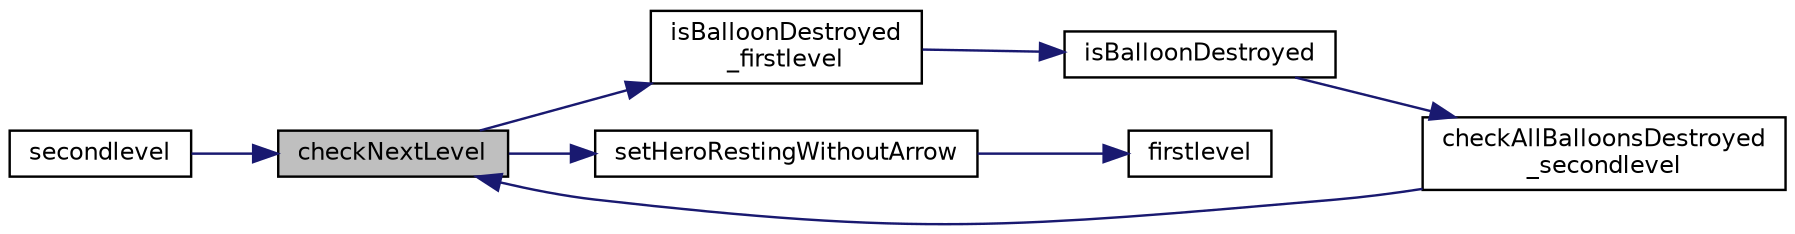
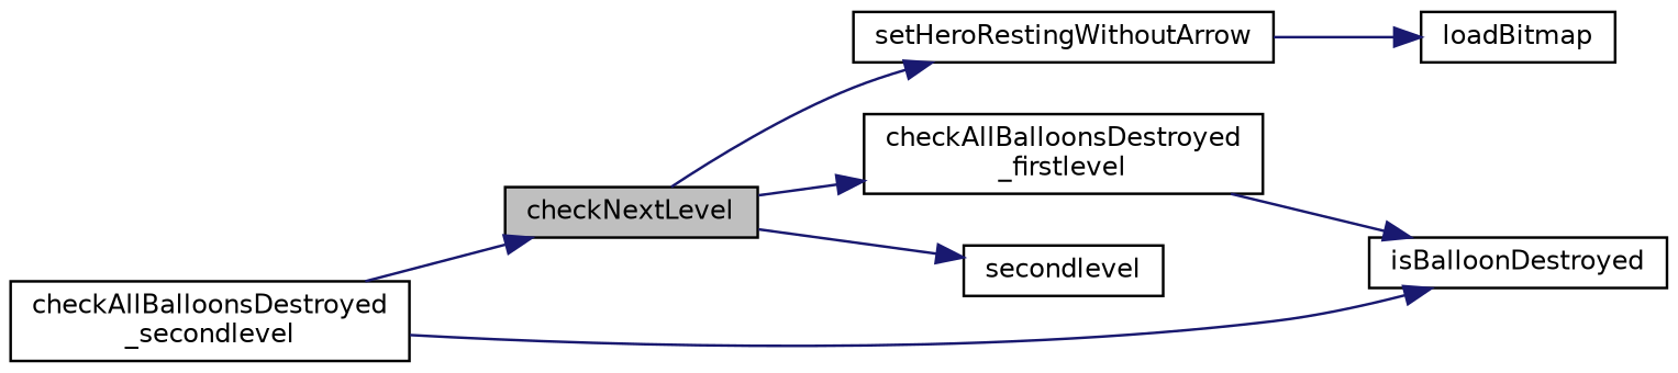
  digraph {
    rankdir=LR
    node [color=black fillcolor=white fontname=Helvetica fontsize=10 shape=record style=filled]
    edge [color=midnightblue fontname=Helvetica fontsize=10 labelfontname=Helvetica labelfontsize=10 style=solid]
    n1 [fillcolor=grey75 fontcolor=black height=0.2 label=checkNextLevel width=0.4]
-   n2 [height=0.2 label="isBalloonDestroyed\l_firstlevel" width=0.4]
+   n2 [height=0.2 label="checkAllBalloonsDestroyed\l_firstlevel" width=0.4]
    n3 [height=0.2 label=secondlevel width=0.4]
    n4 [height=0.2 label=setHeroRestingWithoutArrow width=0.4]
    n5 [height=0.2 label=isBalloonDestroyed width=0.4]
-   n6 [height=0.2 label=firstlevel width=0.4]
+   n6 [height=0.2 label=loadBitmap width=0.4]
    n7 [height=0.2 label="checkAllBalloonsDestroyed\l_secondlevel" width=0.4]
    n1 -> n2
-   n3 -> n1
+   n1 -> n3
    n1 -> n4
    n2 -> n5
    n4 -> n6
    n7 -> n1
-   n5 -> n7
+   n7 -> n5
  }
